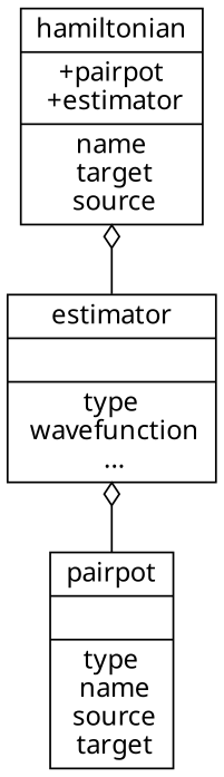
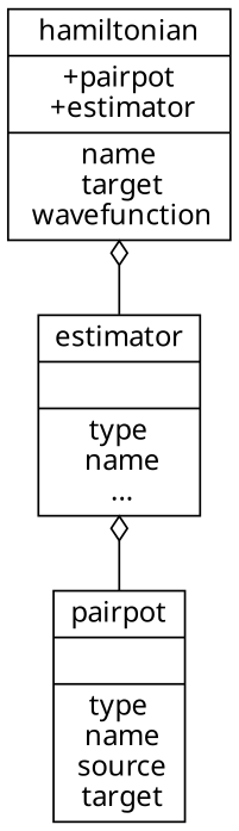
  digraph {
    labelfloat=true
    labelloc=top
    nodesep=1.0
    node [fontname=Ariel shape=record]
    edge [arrowtail=odiamond dir=back]
-   n1 [label="{hamiltonian|+pairpot\n +estimator| name\n target\n source}"]
-   n2 [label="{estimator| | type\n wavefunction\n ... }"]
+   n1 [label="{hamiltonian|+pairpot\n +estimator| name\n target\n wavefunction}"]
+   n2 [label="{estimator| | type\n name\n ... }"]
    n3 [label="{pairpot| | type\n name\n source\n target}"]
    n1 -> n2
    n2 -> n3
  }
